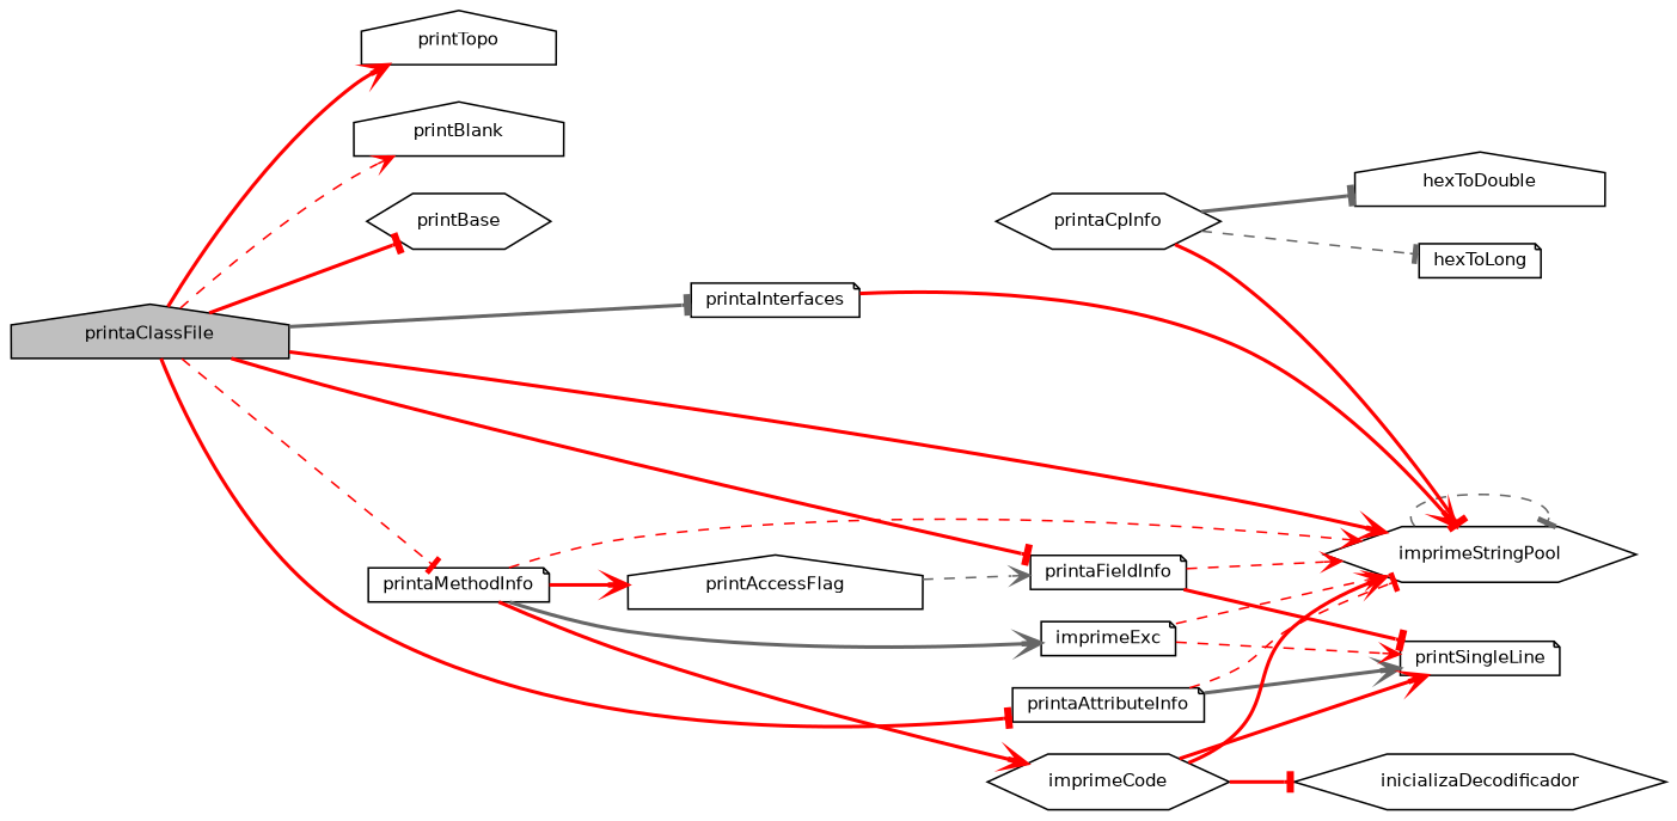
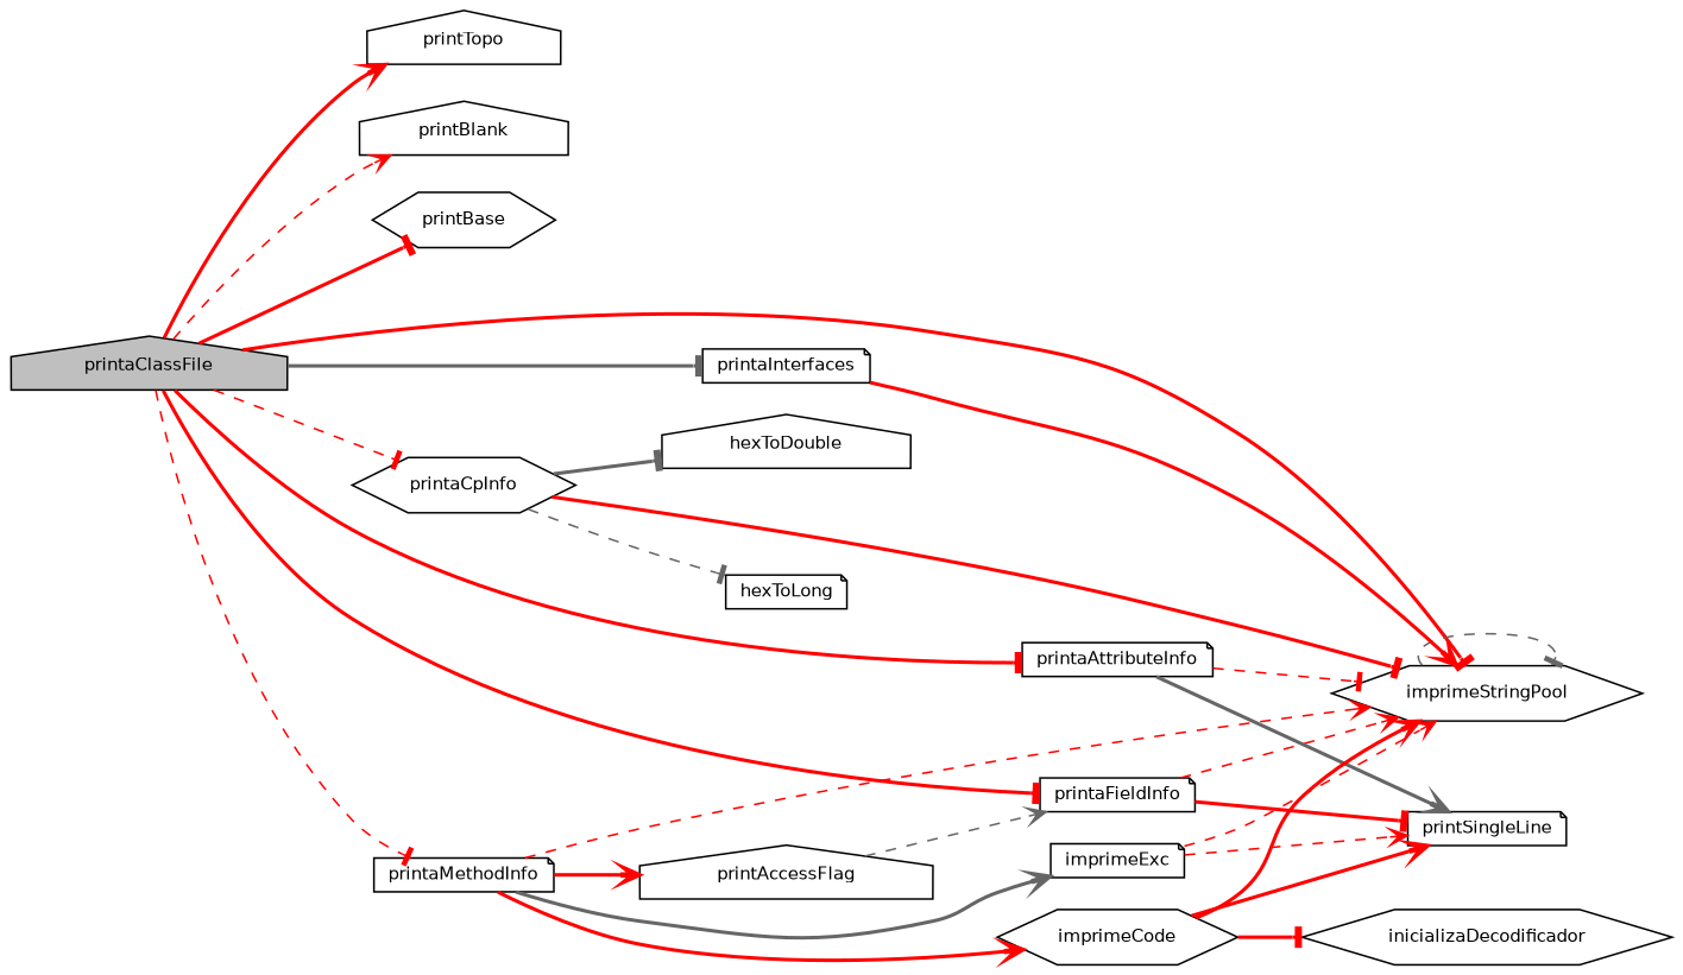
  digraph {
    rankdir=LR
    node [color=black fillcolor=white fontname=Helvetica fontsize=10 shape=note style=filled]
    edge [arrowhead=vee color=red fontname=Helvetica fontsize=10 labelfontname=Helvetica labelfontsize=10 style=bold]
    n1 [fillcolor=grey75 fontcolor=black height=0.2 label=printaClassFile shape=house width=0.4]
    n2 [height=0.2 label=printTopo shape=house width=0.4]
    n3 [height=0.2 label=printBlank shape=house width=0.4]
    n4 [height=0.2 label=printBase shape=hexagon width=0.4]
    n5 [height=0.2 label=imprimeStringPool shape=hexagon width=0.4]
    n6 [height=0.2 label=printaCpInfo shape=hexagon width=0.4]
    n7 [height=0.2 label=printaInterfaces width=0.4]
    n8 [height=0.2 label=printaFieldInfo width=0.4]
    n9 [height=0.2 label=printaMethodInfo width=0.4]
    n10 [height=0.2 label=printaAttributeInfo width=0.4]
    n11 [height=0.2 label=hexToDouble shape=house width=0.4]
    n12 [height=0.2 label=hexToLong width=0.4]
    n13 [height=0.2 label=printSingleLine width=0.4]
    n14 [height=0.2 label=printAccessFlag shape=house width=0.4]
    n15 [height=0.2 label=imprimeCode shape=hexagon width=0.4]
    n16 [height=0.2 label=imprimeExc width=0.4]
    n17 [height=0.2 label=inicializaDecodificador shape=hexagon width=0.4]
    n1 -> n2
    n1 -> n3 [style=dashed]
    n1 -> n4 [arrowhead=tee]
-   n1 -> n5
+   n1 -> n5 [arrowhead=tee]
+   n1 -> n6 [arrowhead=tee style=dashed]
    n1 -> n7 [arrowhead=tee color=gray40]
    n1 -> n8 [arrowhead=tee]
    n1 -> n9 [arrowhead=tee style=dashed]
    n1 -> n10 [arrowhead=tee]
    n5 -> n5 [arrowhead=tee color=gray40 style=dashed]
    n6 -> n5 [arrowhead=tee]
    n6 -> n11 [arrowhead=tee color=gray40]
    n6 -> n12 [arrowhead=tee color=gray40 style=dashed]
    n7 -> n5
    n8 -> n5 [style=dashed]
    n8 -> n13 [arrowhead=tee]
    n9 -> n5 [style=dashed]
    n9 -> n14
    n9 -> n15
    n9 -> n16 [color=gray40]
    n10 -> n5 [arrowhead=tee style=dashed]
    n10 -> n13 [color=gray40]
    n14 -> n8 [color=gray40 style=dashed]
    n15 -> n5
    n15 -> n13
    n15 -> n17 [arrowhead=tee]
    n16 -> n5 [style=dashed]
    n16 -> n13 [style=dashed]
  }
